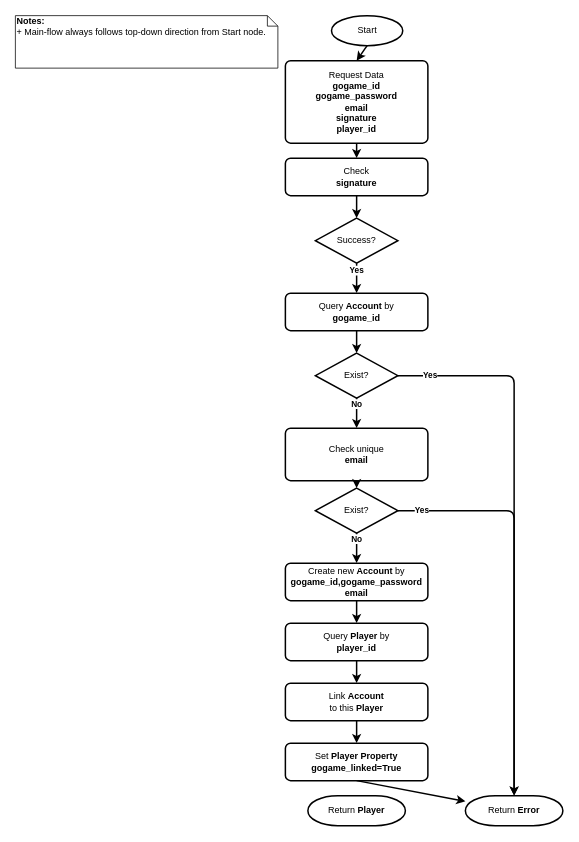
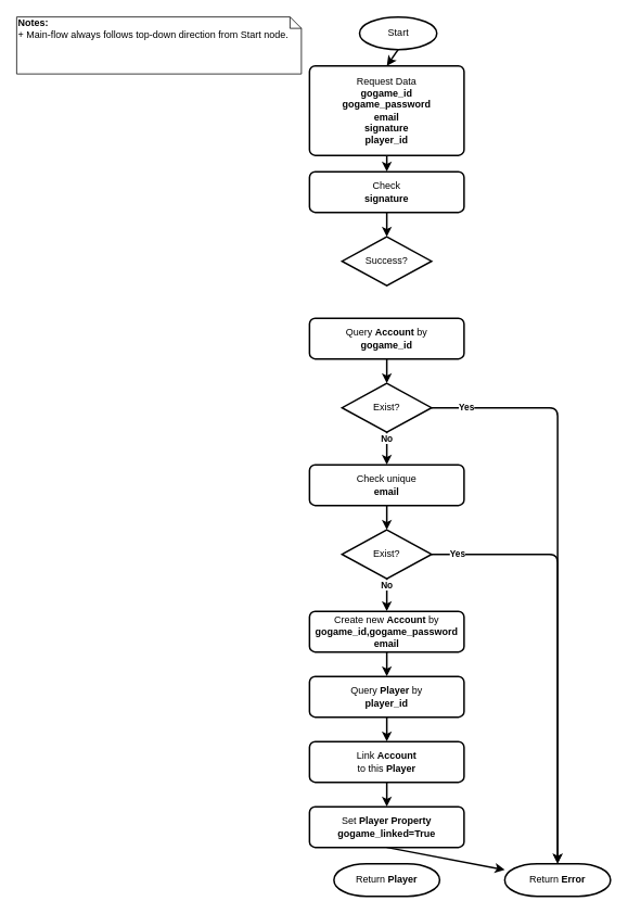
  <mxCell id="0" />
  <mxCell id="1" parent="0" />
  <mxCell id="2" value="Start" style="strokeWidth=2;html=1;shape=mxgraph.flowchart.start_1;whiteSpace=wrap;" parent="1" vertex="1"><mxGeometry x="441.5" y="20" width="95" height="40" as="geometry" /></mxCell>
  <mxCell id="3" value="Request Data&lt;br&gt;&lt;b&gt;gogame_id&lt;br&gt;&lt;/b&gt;&lt;b&gt;gogame_password&lt;br&gt;&lt;/b&gt;&lt;b&gt;email&lt;/b&gt;&lt;b&gt;&lt;br&gt;signature&lt;br&gt;player_id&lt;br&gt;&lt;/b&gt;" style="rounded=1;whiteSpace=wrap;html=1;absoluteArcSize=1;arcSize=14;strokeWidth=2;" parent="1" vertex="1"><mxGeometry x="380" y="80" width="190" height="110" as="geometry" /></mxCell>
  <mxCell id="4" value="Check&lt;br&gt;&lt;b&gt;signature&lt;br&gt;&lt;/b&gt;" style="rounded=1;whiteSpace=wrap;html=1;absoluteArcSize=1;arcSize=14;strokeWidth=2;" parent="1" vertex="1"><mxGeometry x="380" y="210" width="190" height="50" as="geometry" /></mxCell>
  <mxCell id="5" value="Query &lt;b&gt;Account&amp;nbsp;&lt;/b&gt;by&lt;br&gt;&lt;b&gt;gogame_id&lt;/b&gt;" style="rounded=1;whiteSpace=wrap;html=1;absoluteArcSize=1;arcSize=14;strokeWidth=2;" parent="1" vertex="1"><mxGeometry x="380" y="390" width="190" height="50" as="geometry" /></mxCell>
- <mxCell id="6" value="&lt;b&gt;Yes&lt;/b&gt;" style="endArrow=classic;html=1;entryX=0.5;entryY=0;entryDx=0;entryDy=0;strokeWidth=2;exitX=0.5;exitY=1;exitDx=0;exitDy=0;" parent="1" source="12" target="5" edge="1"><mxGeometry x="-0.494" width="50" height="50" relative="1" as="geometry"><mxPoint x="484" y="370.5" as="sourcePoint" /><mxPoint x="475" y="410" as="targetPoint" /><mxPoint as="offset" /></mxGeometry></mxCell>
  <mxCell id="7" value="Create new &lt;b&gt;Account&lt;/b&gt; by&lt;br&gt;&lt;b&gt;gogame_id,gogame_password&lt;br&gt;email&lt;/b&gt;" style="rounded=1;whiteSpace=wrap;html=1;absoluteArcSize=1;arcSize=14;strokeWidth=2;" parent="1" vertex="1"><mxGeometry x="380" y="750" width="190" height="50" as="geometry" /></mxCell>
  <mxCell id="8" value="&lt;b&gt;Notes:&lt;/b&gt;&lt;br&gt;+ Main-flow always follows top-down direction from Start node." style="shape=note;whiteSpace=wrap;html=1;size=14;verticalAlign=top;align=left;spacingTop=-6;" parent="1" vertex="1"><mxGeometry x="20" y="20" width="350" height="70" as="geometry" /></mxCell>
  <mxCell id="9" value="" style="endArrow=classic;html=1;entryX=0.5;entryY=0;entryDx=0;entryDy=0;strokeWidth=2;exitX=0.5;exitY=1;exitDx=0;exitDy=0;exitPerimeter=0;" parent="1" source="2" target="3" edge="1"><mxGeometry width="50" height="50" relative="1" as="geometry"><mxPoint x="475" y="93.5" as="sourcePoint" /><mxPoint x="475" y="108.5" as="targetPoint" /></mxGeometry></mxCell>
  <mxCell id="10" value="&lt;span style=&quot;font-weight: normal&quot;&gt;Return&amp;nbsp;&lt;/span&gt;Error" style="strokeWidth=2;html=1;shape=mxgraph.flowchart.terminator;whiteSpace=wrap;fontStyle=1" parent="1" vertex="1"><mxGeometry x="620" y="1060" width="130" height="40" as="geometry" /></mxCell>
  <mxCell id="11" value="" style="endArrow=classic;html=1;entryX=0.5;entryY=0;entryDx=0;entryDy=0;strokeWidth=2;exitX=0.5;exitY=1;exitDx=0;exitDy=0;" parent="1" source="3" target="4" edge="1"><mxGeometry width="50" height="50" relative="1" as="geometry"><mxPoint x="475" y="149.5" as="sourcePoint" /><mxPoint x="475" y="200" as="targetPoint" /></mxGeometry></mxCell>
  <mxCell id="12" value="Success?" style="strokeWidth=2;html=1;shape=mxgraph.flowchart.decision;whiteSpace=wrap;" parent="1" vertex="1"><mxGeometry x="420" y="290" width="110" height="60" as="geometry" /></mxCell>
  <mxCell id="13" value="" style="endArrow=classic;html=1;entryX=0.5;entryY=0;entryDx=0;entryDy=0;strokeWidth=2;exitX=0.5;exitY=1;exitDx=0;exitDy=0;" parent="1" source="4" target="12" edge="1"><mxGeometry width="50" height="50" relative="1" as="geometry"><mxPoint x="475" y="349.5" as="sourcePoint" /><mxPoint x="475" y="479.5" as="targetPoint" /></mxGeometry></mxCell>
  <mxCell id="14" value="Exist?" style="strokeWidth=2;html=1;shape=mxgraph.flowchart.decision;whiteSpace=wrap;" parent="1" vertex="1"><mxGeometry x="420" y="470" width="110" height="60" as="geometry" /></mxCell>
  <mxCell id="15" value="" style="endArrow=classic;html=1;entryX=0.5;entryY=0;entryDx=0;entryDy=0;strokeWidth=2;exitX=0.5;exitY=1;exitDx=0;exitDy=0;" parent="1" source="5" target="14" edge="1"><mxGeometry width="50" height="50" relative="1" as="geometry"><mxPoint x="475" y="710" as="sourcePoint" /><mxPoint x="475" y="850" as="targetPoint" /></mxGeometry></mxCell>
  <mxCell id="16" value="&lt;b&gt;No&lt;/b&gt;" style="endArrow=classic;html=1;entryX=0.5;entryY=0;entryDx=0;entryDy=0;strokeWidth=2;exitX=0.5;exitY=1;exitDx=0;exitDy=0;" parent="1" source="14" target="20" edge="1"><mxGeometry x="-0.6" width="50" height="50" relative="1" as="geometry"><mxPoint x="475" y="800" as="sourcePoint" /><mxPoint x="475" y="610" as="targetPoint" /><mxPoint as="offset" /></mxGeometry></mxCell>
  <mxCell id="17" value="Return &lt;b&gt;Player&lt;/b&gt;" style="strokeWidth=2;html=1;shape=mxgraph.flowchart.terminator;whiteSpace=wrap;" parent="1" vertex="1"><mxGeometry x="410" y="1060" width="130" height="40" as="geometry" /></mxCell>
  <mxCell id="18" value="" style="endArrow=classic;html=1;entryX=0.5;entryY=0;entryDx=0;entryDy=0;strokeWidth=2;exitX=0.5;exitY=1;exitDx=0;exitDy=0;" parent="1" source="25" target="27" edge="1"><mxGeometry width="50" height="50" relative="1" as="geometry"><mxPoint x="475" y="760.5" as="sourcePoint" /><mxPoint x="475" y="1000" as="targetPoint" /></mxGeometry></mxCell>
  <mxCell id="19" value="&lt;b&gt;Yes&lt;/b&gt;" style="endArrow=classic;html=1;entryX=0.5;entryY=0;entryDx=0;entryDy=0;strokeWidth=2;exitX=1;exitY=0.5;exitDx=0;exitDy=0;exitPerimeter=0;edgeStyle=orthogonalEdgeStyle;entryPerimeter=0;" parent="1" source="14" target="10" edge="1"><mxGeometry x="-0.879" width="50" height="50" relative="1" as="geometry"><mxPoint x="540" y="350" as="sourcePoint" /><mxPoint x="755" y="1440" as="targetPoint" /><mxPoint as="offset" /></mxGeometry></mxCell>
- <mxCell id="20" value="Check unique&lt;br&gt;&lt;b&gt;email&lt;/b&gt;" style="rounded=1;whiteSpace=wrap;html=1;absoluteArcSize=1;arcSize=14;strokeWidth=2;" parent="1" vertex="1"><mxGeometry x="380" y="570" width="190" height="70" as="geometry" /></mxCell>
+ <mxCell id="20" value="Check unique&lt;br&gt;&lt;b&gt;email&lt;/b&gt;" style="rounded=1;whiteSpace=wrap;html=1;absoluteArcSize=1;arcSize=14;strokeWidth=2;" parent="1" vertex="1"><mxGeometry x="380" y="570" width="190" height="50" as="geometry" /></mxCell>
  <mxCell id="21" value="Exist?" style="strokeWidth=2;html=1;shape=mxgraph.flowchart.decision;whiteSpace=wrap;" parent="1" vertex="1"><mxGeometry x="420" y="650" width="110" height="60" as="geometry" /></mxCell>
  <mxCell id="22" value="" style="endArrow=classic;html=1;entryX=0.5;entryY=0;entryDx=0;entryDy=0;strokeWidth=2;exitX=0.5;exitY=1;exitDx=0;exitDy=0;entryPerimeter=0;" parent="1" source="20" target="21" edge="1"><mxGeometry width="50" height="50" relative="1" as="geometry"><mxPoint x="485" y="470" as="sourcePoint" /><mxPoint x="485" y="510" as="targetPoint" /></mxGeometry></mxCell>
  <mxCell id="23" value="&lt;b&gt;Yes&lt;/b&gt;" style="endArrow=classic;html=1;entryX=0.5;entryY=0;entryDx=0;entryDy=0;strokeWidth=2;exitX=1;exitY=0.5;exitDx=0;exitDy=0;exitPerimeter=0;edgeStyle=orthogonalEdgeStyle;entryPerimeter=0;" parent="1" source="21" target="10" edge="1"><mxGeometry x="-0.879" width="50" height="50" relative="1" as="geometry"><mxPoint x="540" y="540" as="sourcePoint" /><mxPoint x="715" y="1050" as="targetPoint" /><mxPoint as="offset" /></mxGeometry></mxCell>
  <mxCell id="24" value="&lt;b&gt;No&lt;/b&gt;" style="endArrow=classic;html=1;entryX=0.5;entryY=0;entryDx=0;entryDy=0;strokeWidth=2;exitX=0.5;exitY=1;exitDx=0;exitDy=0;exitPerimeter=0;" parent="1" source="21" target="7" edge="1"><mxGeometry x="-0.6" width="50" height="50" relative="1" as="geometry"><mxPoint x="485" y="570" as="sourcePoint" /><mxPoint x="485" y="620" as="targetPoint" /><mxPoint as="offset" /></mxGeometry></mxCell>
  <mxCell id="25" value="Query &lt;b&gt;Player&lt;/b&gt; by&lt;br&gt;&lt;b&gt;player_id&lt;/b&gt;" style="rounded=1;whiteSpace=wrap;html=1;absoluteArcSize=1;arcSize=14;strokeWidth=2;" parent="1" vertex="1"><mxGeometry x="380" y="830" width="190" height="50" as="geometry" /></mxCell>
  <mxCell id="26" value="" style="endArrow=classic;html=1;entryX=0.5;entryY=0;entryDx=0;entryDy=0;strokeWidth=2;exitX=0.5;exitY=1;exitDx=0;exitDy=0;entryPerimeter=0;" parent="1" source="7" target="25" edge="1"><mxGeometry width="50" height="50" relative="1" as="geometry"><mxPoint x="475" y="860" as="sourcePoint" /><mxPoint x="475" y="1310" as="targetPoint" /></mxGeometry></mxCell>
  <mxCell id="27" value="Link&amp;nbsp;&lt;b&gt;Account&lt;/b&gt;&lt;br&gt;to this&amp;nbsp;&lt;b&gt;Player&lt;/b&gt;" style="rounded=1;whiteSpace=wrap;html=1;absoluteArcSize=1;arcSize=14;strokeWidth=2;" parent="1" vertex="1"><mxGeometry x="380" y="910" width="190" height="50" as="geometry" /></mxCell>
  <mxCell id="28" value="" style="endArrow=classic;html=1;strokeWidth=2;exitX=0.5;exitY=1;exitDx=0;exitDy=0;" parent="1" source="29" target="10" edge="1"><mxGeometry width="50" height="50" relative="1" as="geometry"><mxPoint x="485" y="1180" as="sourcePoint" /><mxPoint x="475" y="1315" as="targetPoint" /></mxGeometry></mxCell>
  <mxCell id="29" value="Set &lt;b&gt;Player Property&lt;/b&gt;&lt;br&gt;&lt;b&gt;gogame_linked=True&lt;/b&gt;" style="rounded=1;whiteSpace=wrap;html=1;absoluteArcSize=1;arcSize=14;strokeWidth=2;" parent="1" vertex="1"><mxGeometry x="380" y="990" width="190" height="50" as="geometry" /></mxCell>
  <mxCell id="30" value="" style="endArrow=classic;html=1;entryX=0.5;entryY=0;entryDx=0;entryDy=0;strokeWidth=2;exitX=0.5;exitY=1;exitDx=0;exitDy=0;entryPerimeter=0;" parent="1" source="27" target="29" edge="1"><mxGeometry width="50" height="50" relative="1" as="geometry"><mxPoint x="475" y="980" as="sourcePoint" /><mxPoint x="475" y="1060" as="targetPoint" /></mxGeometry></mxCell>
